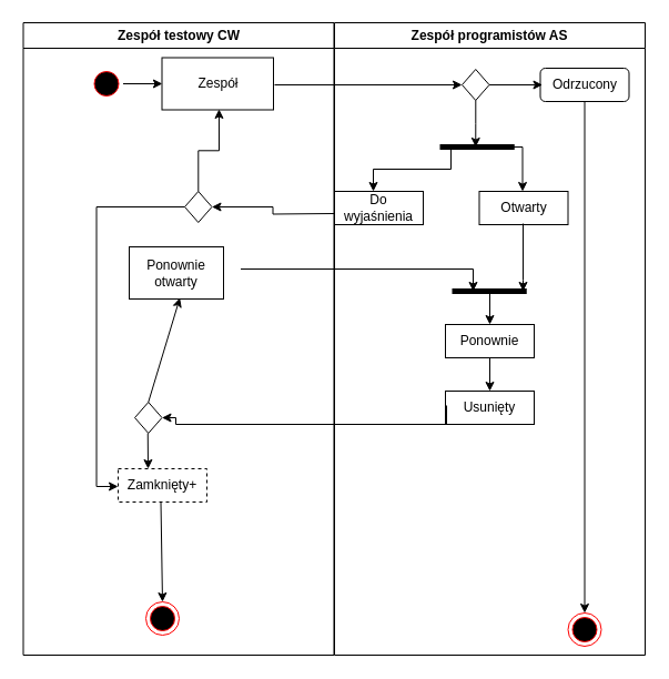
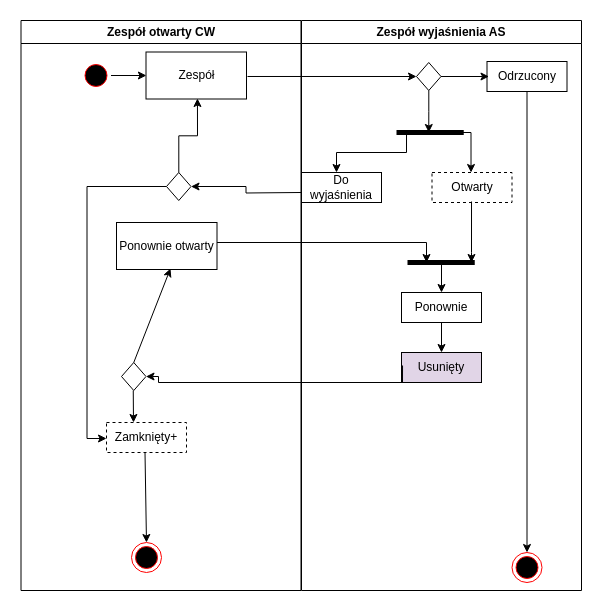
  <mxCell id="0" />
  <mxCell id="1" parent="0" />
- <mxCell id="2" value="Zespół testowy CW" style="swimlane;whiteSpace=wrap" parent="1" vertex="1"><mxGeometry x="20.5" y="20" width="280" height="570" as="geometry" /></mxCell>
+ <mxCell id="2" value="Zespół otwarty CW" style="swimlane;whiteSpace=wrap" parent="1" vertex="1"><mxGeometry x="20.5" y="20" width="280" height="570" as="geometry" /></mxCell>
  <mxCell id="3" value="" style="ellipse;shape=startState;fillColor=#000000;strokeColor=#ff0000;" parent="2" vertex="1"><mxGeometry x="60" y="40" width="30" height="30" as="geometry" /></mxCell>
  <mxCell id="4" value="" style="ellipse;html=1;shape=endState;fillColor=#000000;strokeColor=#ff0000;" vertex="1" parent="2"><mxGeometry x="110.5" y="522" width="30" height="30" as="geometry" /></mxCell>
  <mxCell id="5" value="Zespół" style="whiteSpace=wrap;html=1;" vertex="1" parent="2"><mxGeometry x="125" y="31.5" width="100.5" height="47" as="geometry" /></mxCell>
  <mxCell id="6" style="edgeStyle=orthogonalEdgeStyle;rounded=0;orthogonalLoop=1;jettySize=auto;html=1;entryX=0.004;entryY=0.5;entryDx=0;entryDy=0;entryPerimeter=0;strokeColor=#000000;" edge="1" parent="2" source="3" target="5"><mxGeometry relative="1" as="geometry" /></mxCell>
  <mxCell id="7" style="edgeStyle=orthogonalEdgeStyle;rounded=0;orthogonalLoop=1;jettySize=auto;html=1;strokeColor=#000000;entryX=1;entryY=0.5;entryDx=0;entryDy=0;" edge="1" parent="2" target="10"><mxGeometry relative="1" as="geometry"><mxPoint x="230" y="172" as="targetPoint" /><mxPoint x="280" y="172" as="sourcePoint" /></mxGeometry></mxCell>
  <mxCell id="8" style="edgeStyle=orthogonalEdgeStyle;rounded=0;orthogonalLoop=1;jettySize=auto;html=1;entryX=0.512;entryY=0.989;entryDx=0;entryDy=0;entryPerimeter=0;strokeColor=#000000;strokeWidth=1;" edge="1" parent="2" source="10" target="5"><mxGeometry relative="1" as="geometry" /></mxCell>
  <mxCell id="9" style="edgeStyle=orthogonalEdgeStyle;rounded=0;orthogonalLoop=1;jettySize=auto;html=1;entryX=0;entryY=0.533;entryDx=0;entryDy=0;entryPerimeter=0;strokeColor=#000000;strokeWidth=1;" edge="1" parent="2" source="10" target="11"><mxGeometry relative="1" as="geometry"><Array as="points"><mxPoint x="66" y="166" /><mxPoint x="66" y="418" /></Array></mxGeometry></mxCell>
  <mxCell id="10" value="" style="rhombus;whiteSpace=wrap;html=1;" vertex="1" parent="2"><mxGeometry x="145.5" y="152" width="24.5" height="28" as="geometry" /></mxCell>
  <mxCell id="11" value="Zamknięty+" style="rounded=0;whiteSpace=wrap;html=1;dashed=1;" vertex="1" parent="2"><mxGeometry x="85.5" y="402" width="80" height="30" as="geometry" /></mxCell>
  <mxCell id="12" value="" style="rhombus;whiteSpace=wrap;html=1;" vertex="1" parent="2"><mxGeometry x="100.5" y="342" width="24.5" height="28" as="geometry" /></mxCell>
  <mxCell id="13" value="" style="endArrow=classic;html=1;rounded=0;strokeColor=#000000;strokeWidth=1;" edge="1" parent="2"><mxGeometry width="50" height="50" relative="1" as="geometry"><mxPoint x="112.25" y="370" as="sourcePoint" /><mxPoint x="112.5" y="402" as="targetPoint" /></mxGeometry></mxCell>
  <mxCell id="14" value="" style="endArrow=classic;html=1;rounded=0;strokeColor=#000000;strokeWidth=1;exitX=0.5;exitY=0;exitDx=0;exitDy=0;entryX=0.537;entryY=0.979;entryDx=0;entryDy=0;entryPerimeter=0;" edge="1" parent="2" source="12" target="15"><mxGeometry width="50" height="50" relative="1" as="geometry"><mxPoint x="125" y="292" as="sourcePoint" /><mxPoint x="125.25" y="324" as="targetPoint" /></mxGeometry></mxCell>
- <mxCell id="15" value="Ponownie otwarty" style="whiteSpace=wrap;html=1;" vertex="1" parent="2"><mxGeometry x="95.5" y="202" width="85" height="47" as="geometry" /></mxCell>
+ <mxCell id="15" value="Ponownie otwarty" style="whiteSpace=wrap;html=1;" vertex="1" parent="2"><mxGeometry x="95.5" y="202" width="100.5" height="47" as="geometry" /></mxCell>
  <mxCell id="16" style="edgeStyle=orthogonalEdgeStyle;rounded=0;orthogonalLoop=1;jettySize=auto;html=1;strokeColor=#000000;strokeWidth=1;exitX=0.494;exitY=0.967;exitDx=0;exitDy=0;exitPerimeter=0;" edge="1" parent="2"><mxGeometry relative="1" as="geometry"><mxPoint x="405.5" y="242" as="targetPoint" /><mxPoint x="196.02" y="222" as="sourcePoint" /><Array as="points"><mxPoint x="196" y="222" /></Array></mxGeometry></mxCell>
  <mxCell id="17" value="" style="endArrow=classic;html=1;rounded=0;strokeColor=#000000;strokeWidth=1;entryX=0.5;entryY=0;entryDx=0;entryDy=0;" edge="1" parent="2" target="4"><mxGeometry width="50" height="50" relative="1" as="geometry"><mxPoint x="124" y="432" as="sourcePoint" /><mxPoint x="124.25" y="464" as="targetPoint" /></mxGeometry></mxCell>
- <mxCell id="18" value="Zespół programistów AS" style="swimlane;whiteSpace=wrap" parent="1" vertex="1"><mxGeometry x="301" y="20" width="280" height="570" as="geometry" /></mxCell>
+ <mxCell id="18" value="Zespół wyjaśnienia AS" style="swimlane;whiteSpace=wrap" parent="1" vertex="1"><mxGeometry x="301" y="20" width="280" height="570" as="geometry" /></mxCell>
  <mxCell id="19" value="" style="ellipse;html=1;shape=endState;fillColor=#000000;strokeColor=#ff0000;" vertex="1" parent="18"><mxGeometry x="210.5" y="532" width="30" height="30" as="geometry" /></mxCell>
  <mxCell id="20" value="" style="rhombus;whiteSpace=wrap;html=1;" vertex="1" parent="18"><mxGeometry x="115" y="42" width="24.5" height="28" as="geometry" /></mxCell>
  <mxCell id="21" style="edgeStyle=orthogonalEdgeStyle;rounded=0;orthogonalLoop=1;jettySize=auto;html=1;entryX=0.5;entryY=0;entryDx=0;entryDy=0;strokeColor=#000000;" edge="1" parent="18" source="22" target="19"><mxGeometry relative="1" as="geometry" /></mxCell>
- <mxCell id="22" value="Odrzucony" style="whiteSpace=wrap;html=1;rounded=1;" vertex="1" parent="18"><mxGeometry x="185.5" y="41" width="80" height="30" as="geometry" /></mxCell>
+ <mxCell id="22" value="Odrzucony" style="rounded=0;whiteSpace=wrap;html=1;" vertex="1" parent="18"><mxGeometry x="185.5" y="41" width="80" height="30" as="geometry" /></mxCell>
  <mxCell id="23" style="edgeStyle=orthogonalEdgeStyle;rounded=0;orthogonalLoop=1;jettySize=auto;html=1;strokeColor=#000000;entryX=0.025;entryY=0.5;entryDx=0;entryDy=0;entryPerimeter=0;" edge="1" parent="18" source="20" target="22"><mxGeometry relative="1" as="geometry"><mxPoint x="185.5" y="55" as="targetPoint" /></mxGeometry></mxCell>
  <mxCell id="24" value="" style="endArrow=none;html=1;rounded=0;strokeColor=#000000;strokeWidth=5;" edge="1" parent="18"><mxGeometry width="50" height="50" relative="1" as="geometry"><mxPoint x="95" y="112" as="sourcePoint" /><mxPoint x="162.25" y="112" as="targetPoint" /></mxGeometry></mxCell>
- <mxCell id="25" value="Otwarty" style="rounded=0;whiteSpace=wrap;html=1;" vertex="1" parent="18"><mxGeometry x="130.5" y="152" width="80" height="30" as="geometry" /></mxCell>
+ <mxCell id="25" value="Otwarty" style="rounded=0;whiteSpace=wrap;html=1;dashed=1;" vertex="1" parent="18"><mxGeometry x="130.5" y="152" width="80" height="30" as="geometry" /></mxCell>
  <mxCell id="26" value="" style="endArrow=none;html=1;rounded=0;strokeColor=#000000;strokeWidth=5;" edge="1" parent="18"><mxGeometry width="50" height="50" relative="1" as="geometry"><mxPoint x="106" y="242" as="sourcePoint" /><mxPoint x="173.25" y="242" as="targetPoint" /></mxGeometry></mxCell>
  <mxCell id="27" style="edgeStyle=orthogonalEdgeStyle;rounded=0;orthogonalLoop=1;jettySize=auto;html=1;strokeColor=#000000;strokeWidth=1;exitX=0.494;exitY=0.967;exitDx=0;exitDy=0;exitPerimeter=0;" edge="1" parent="18" source="25"><mxGeometry relative="1" as="geometry"><mxPoint x="170" y="242" as="targetPoint" /><mxPoint x="140" y="192" as="sourcePoint" /><Array as="points"><mxPoint x="170" y="232" /></Array></mxGeometry></mxCell>
  <mxCell id="28" style="edgeStyle=orthogonalEdgeStyle;rounded=0;orthogonalLoop=1;jettySize=auto;html=1;strokeColor=#000000;strokeWidth=1;exitX=0.494;exitY=0.967;exitDx=0;exitDy=0;exitPerimeter=0;" edge="1" parent="18"><mxGeometry relative="1" as="geometry"><mxPoint x="35" y="152" as="targetPoint" /><mxPoint x="105.02" y="112" as="sourcePoint" /><Array as="points"><mxPoint x="105" y="132" /><mxPoint x="35" y="132" /><mxPoint x="35" y="152" /></Array></mxGeometry></mxCell>
  <mxCell id="29" value="Do wyjaśnienia" style="rounded=0;whiteSpace=wrap;html=1;" vertex="1" parent="18"><mxGeometry y="152" width="80" height="30" as="geometry" /></mxCell>
  <mxCell id="30" value="" style="endArrow=classic;html=1;rounded=0;strokeColor=#000000;strokeWidth=1;" edge="1" parent="18"><mxGeometry width="50" height="50" relative="1" as="geometry"><mxPoint x="140" y="242" as="sourcePoint" /><mxPoint x="140" y="272" as="targetPoint" /></mxGeometry></mxCell>
  <mxCell id="31" value="Ponownie" style="rounded=0;whiteSpace=wrap;html=1;" vertex="1" parent="18"><mxGeometry x="100" y="272" width="80" height="30" as="geometry" /></mxCell>
  <mxCell id="32" value="" style="endArrow=classic;html=1;rounded=0;strokeColor=#000000;strokeWidth=1;" edge="1" parent="18"><mxGeometry width="50" height="50" relative="1" as="geometry"><mxPoint x="140" y="302" as="sourcePoint" /><mxPoint x="140" y="332" as="targetPoint" /></mxGeometry></mxCell>
- <mxCell id="33" value="Usunięty" style="rounded=0;whiteSpace=wrap;html=1;" vertex="1" parent="18"><mxGeometry x="100" y="332" width="80" height="30" as="geometry" /></mxCell>
+ <mxCell id="33" value="Usunięty" style="rounded=0;whiteSpace=wrap;html=1;fillColor=#e1d5e7;" vertex="1" parent="18"><mxGeometry x="100" y="332" width="80" height="30" as="geometry" /></mxCell>
  <mxCell id="34" style="edgeStyle=orthogonalEdgeStyle;rounded=0;orthogonalLoop=1;jettySize=auto;html=1;entryX=0;entryY=0.5;entryDx=0;entryDy=0;strokeColor=#000000;exitX=1.01;exitY=0.521;exitDx=0;exitDy=0;exitPerimeter=0;" edge="1" parent="1" source="5" target="20"><mxGeometry relative="1" as="geometry" /></mxCell>
  <mxCell id="35" style="edgeStyle=orthogonalEdgeStyle;rounded=0;orthogonalLoop=1;jettySize=auto;html=1;strokeColor=#000000;" edge="1" parent="1" source="20"><mxGeometry relative="1" as="geometry"><mxPoint x="428.25" y="132" as="targetPoint" /></mxGeometry></mxCell>
  <mxCell id="36" style="edgeStyle=orthogonalEdgeStyle;rounded=0;orthogonalLoop=1;jettySize=auto;html=1;strokeColor=#000000;strokeWidth=1;entryX=0.488;entryY=0;entryDx=0;entryDy=0;entryPerimeter=0;" edge="1" parent="1" target="25"><mxGeometry relative="1" as="geometry"><mxPoint x="486" y="122" as="targetPoint" /><mxPoint x="446" y="132" as="sourcePoint" /><Array as="points"><mxPoint x="471" y="132" /></Array></mxGeometry></mxCell>
  <mxCell id="37" style="edgeStyle=orthogonalEdgeStyle;rounded=0;orthogonalLoop=1;jettySize=auto;html=1;strokeColor=#000000;strokeWidth=1;exitX=0.013;exitY=0.433;exitDx=0;exitDy=0;exitPerimeter=0;entryX=1;entryY=0.5;entryDx=0;entryDy=0;" edge="1" parent="1" source="33" target="12"><mxGeometry relative="1" as="geometry"><mxPoint x="176" y="372" as="targetPoint" /><mxPoint x="336.02" y="352" as="sourcePoint" /><Array as="points"><mxPoint x="402" y="382" /><mxPoint x="158" y="382" /></Array></mxGeometry></mxCell>
